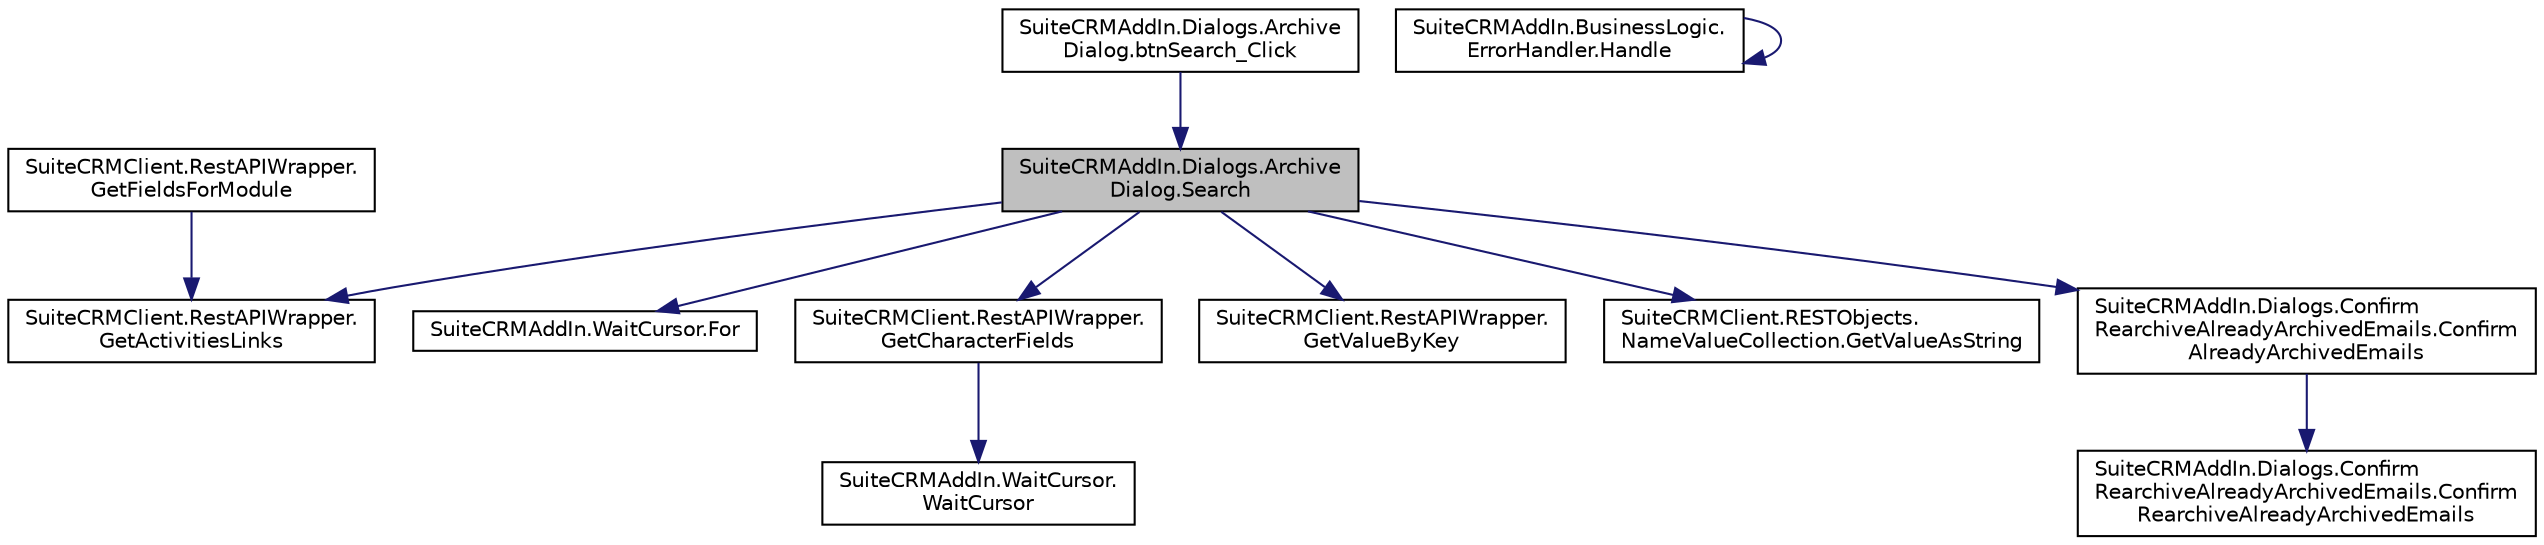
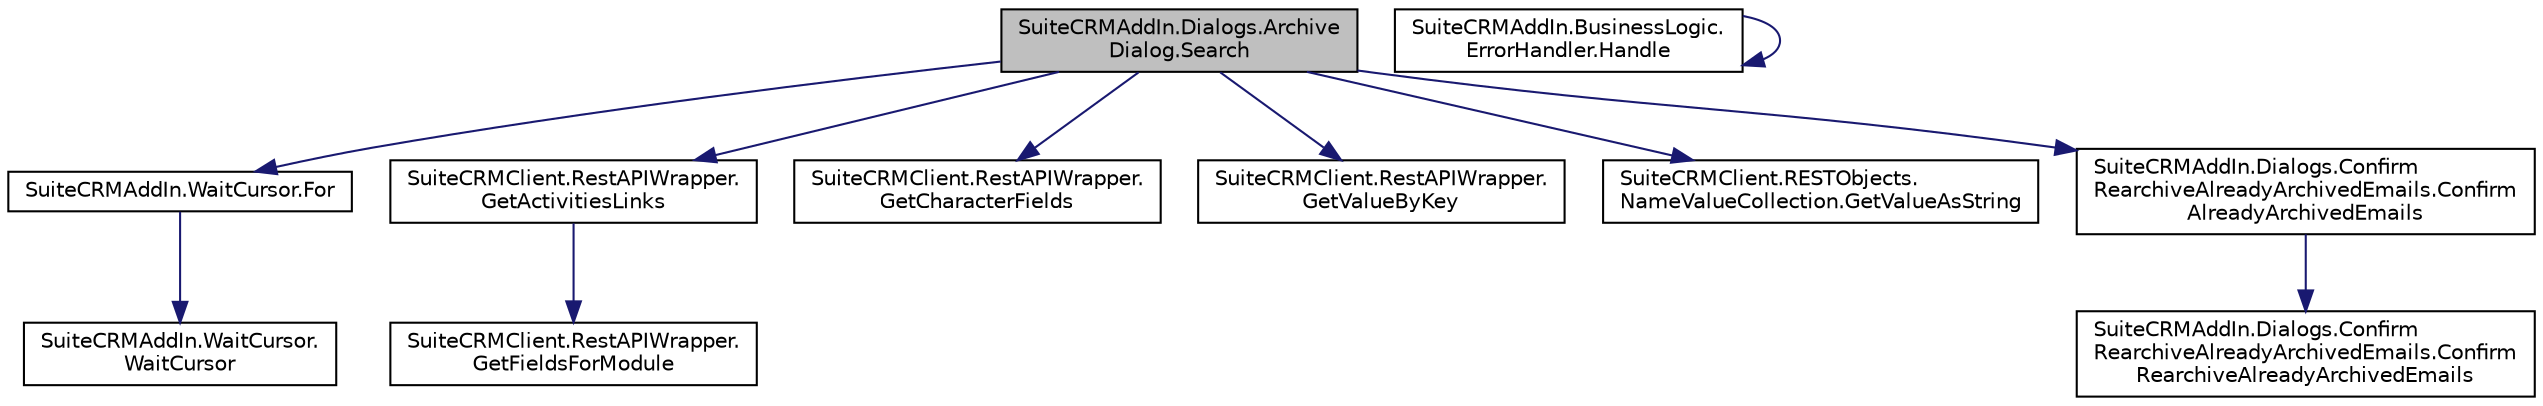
  digraph {
    rankdir=TB
    node [color=black fillcolor=white fontname=Helvetica fontsize=10 shape=record style=filled]
    edge [color=midnightblue fontname=Helvetica fontsize=10 labelfontname=Helvetica labelfontsize=10 style=solid]
    n1 [fillcolor=grey75 fontcolor=black height=0.2 label="SuiteCRMAddIn.Dialogs.Archive\lDialog.Search" width=0.4]
    n2 [height=0.2 label="SuiteCRMAddIn.WaitCursor.For" width=0.4]
    n3 [height=0.2 label="SuiteCRMClient.RestAPIWrapper.\lGetActivitiesLinks" width=0.4]
    n4 [height=0.2 label="SuiteCRMClient.RestAPIWrapper.\lGetCharacterFields" width=0.4]
    n5 [height=0.2 label="SuiteCRMClient.RestAPIWrapper.\lGetValueByKey" width=0.4]
    n6 [height=0.2 label="SuiteCRMClient.RESTObjects.\lNameValueCollection.GetValueAsString" width=0.4]
    n7 [height=0.2 label="SuiteCRMAddIn.Dialogs.Confirm\lRearchiveAlreadyArchivedEmails.Confirm\lAlreadyArchivedEmails" width=0.4]
    n8 [height=0.2 label="SuiteCRMAddIn.WaitCursor.\lWaitCursor" width=0.4]
    n9 [height=0.2 label="SuiteCRMAddIn.BusinessLogic.\lErrorHandler.Handle" width=0.4]
    n10 [height=0.2 label="SuiteCRMClient.RestAPIWrapper.\lGetFieldsForModule" width=0.4]
-   n11 [height=0.2 label="SuiteCRMAddIn.Dialogs.Archive\lDialog.btnSearch_Click" width=0.4]
    n12 [height=0.2 label="SuiteCRMAddIn.Dialogs.Confirm\lRearchiveAlreadyArchivedEmails.Confirm\lRearchiveAlreadyArchivedEmails" width=0.4]
    n1 -> n2
    n1 -> n3
    n1 -> n4
    n1 -> n5
    n1 -> n6
    n1 -> n7
-   n4 -> n8
-   n10 -> n3
+   n2 -> n8
+   n3 -> n10
    n7 -> n12
    n9 -> n9
-   n11 -> n1
  }
